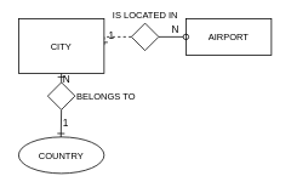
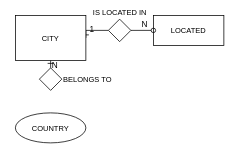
  <mxCell id="0" />
  <mxCell id="1" parent="0" />
- <mxCell id="2" value="AIRPORT" style="whiteSpace=wrap;html=1;align=center;fontSize=10;" parent="1" vertex="1"><mxGeometry x="204" y="20" width="94" height="40" as="geometry" /></mxCell>
- <mxCell id="3" style="edgeStyle=orthogonalEdgeStyle;rounded=0;orthogonalLoop=1;jettySize=auto;html=1;endArrow=ERone;endFill=0;exitX=0;exitY=0.5;exitDx=0;exitDy=0;entryX=1;entryY=0.5;entryDx=0;entryDy=0;dashed=1;" parent="1" source="5" target="14" edge="1"><mxGeometry relative="1" as="geometry"><Array as="points" /><mxPoint x="184" y="5.03" as="sourcePoint" /><mxPoint x="114" y="40" as="targetPoint" /></mxGeometry></mxCell>
+ <mxCell id="2" value="LOCATED" style="whiteSpace=wrap;html=1;align=center;fontSize=10;" parent="1" vertex="1"><mxGeometry x="204" y="20" width="94" height="40" as="geometry" /></mxCell>
+ <mxCell id="3" style="edgeStyle=orthogonalEdgeStyle;rounded=0;orthogonalLoop=1;jettySize=auto;html=1;endArrow=ERone;endFill=0;exitX=0;exitY=0.5;exitDx=0;exitDy=0;entryX=1;entryY=0.5;entryDx=0;entryDy=0;" parent="1" source="5" target="14" edge="1"><mxGeometry relative="1" as="geometry"><Array as="points" /><mxPoint x="184" y="5.03" as="sourcePoint" /><mxPoint x="114" y="40" as="targetPoint" /></mxGeometry></mxCell>
  <mxCell id="4" value="1" style="edgeLabel;html=1;align=center;verticalAlign=bottom;resizable=0;points=[];labelPosition=center;verticalLabelPosition=top;labelBackgroundColor=none;" parent="3" vertex="1" connectable="0"><mxGeometry x="0.821" relative="1" as="geometry"><mxPoint x="7" as="offset" /></mxGeometry></mxCell>
  <mxCell id="5" value="&lt;span style=&quot;text-align: left;&quot;&gt;IS LOCATED IN&lt;/span&gt;" style="shape=rhombus;perimeter=rhombusPerimeter;html=1;align=center;fontSize=10;labelPosition=center;verticalLabelPosition=top;verticalAlign=bottom;" parent="1" vertex="1"><mxGeometry x="144" y="25" width="30" height="30" as="geometry" /></mxCell>
  <mxCell id="6" style="edgeStyle=orthogonalEdgeStyle;rounded=0;orthogonalLoop=1;jettySize=auto;html=1;endArrow=oval;startFill=0;startArrow=none;curved=0;endFill=0;exitX=1;exitY=0.5;exitDx=0;exitDy=0;entryX=0;entryY=0.5;entryDx=0;entryDy=0;" parent="1" source="5" target="2" edge="1"><mxGeometry relative="1" as="geometry"><mxPoint x="314" y="-50" as="sourcePoint" /></mxGeometry></mxCell>
  <mxCell id="7" value="N" style="edgeLabel;html=1;align=center;verticalAlign=bottom;resizable=0;points=[];labelPosition=center;verticalLabelPosition=top;labelBackgroundColor=none;" parent="6" vertex="1" connectable="0"><mxGeometry x="-0.277" y="2" relative="1" as="geometry"><mxPoint x="6" y="2" as="offset" /></mxGeometry></mxCell>
  <mxCell id="8" value="COUNTRY" style="ellipse;whiteSpace=wrap;html=1;align=center;fontSize=10;" parent="1" vertex="1"><mxGeometry x="20" y="150" width="94" height="40" as="geometry" /></mxCell>
  <mxCell id="9" style="edgeStyle=orthogonalEdgeStyle;rounded=0;orthogonalLoop=1;jettySize=auto;html=1;exitX=0.5;exitY=0;exitDx=0;exitDy=0;entryX=0.5;entryY=1;entryDx=0;entryDy=0;endArrow=ERone;endFill=0;" parent="1" source="13" target="14" edge="1"><mxGeometry relative="1" as="geometry"><mxPoint x="64" y="90" as="sourcePoint" /><mxPoint x="64" y="60" as="targetPoint" /></mxGeometry></mxCell>
  <mxCell id="10" value="N" style="edgeLabel;html=1;align=left;verticalAlign=middle;resizable=0;points=[];labelBackgroundColor=none;labelPosition=right;verticalLabelPosition=middle;" parent="9" vertex="1" connectable="0"><mxGeometry x="0.063" relative="1" as="geometry"><mxPoint as="offset" /></mxGeometry></mxCell>
- <mxCell id="11" style="edgeStyle=orthogonalEdgeStyle;rounded=0;orthogonalLoop=1;jettySize=auto;html=1;entryX=0.495;entryY=0.005;entryDx=0;entryDy=0;entryPerimeter=0;endArrow=ERone;endFill=0;exitX=0.5;exitY=1;exitDx=0;exitDy=0;" parent="1" source="13" target="8" edge="1"><mxGeometry relative="1" as="geometry"><mxPoint x="64" y="120" as="sourcePoint" /></mxGeometry></mxCell>
- <mxCell id="12" value="1" style="edgeLabel;html=1;align=left;verticalAlign=middle;resizable=0;points=[];labelBackgroundColor=none;labelPosition=right;verticalLabelPosition=middle;" parent="11" vertex="1" connectable="0"><mxGeometry x="-0.079" relative="1" as="geometry"><mxPoint as="offset" /></mxGeometry></mxCell>
  <mxCell id="13" value="&lt;span style=&quot;text-align: left;&quot;&gt;BELONGS TO&lt;/span&gt;" style="shape=rhombus;perimeter=rhombusPerimeter;html=1;align=left;fontSize=10;labelPosition=right;verticalLabelPosition=middle;verticalAlign=middle;" vertex="1" parent="1"><mxGeometry x="52" y="90" width="30" height="30" as="geometry" /></mxCell>
  <mxCell id="14" value="CITY" style="whiteSpace=wrap;html=1;align=center;fontSize=10;" vertex="1" parent="1"><mxGeometry x="20" y="20" width="94" height="60" as="geometry" /></mxCell>
